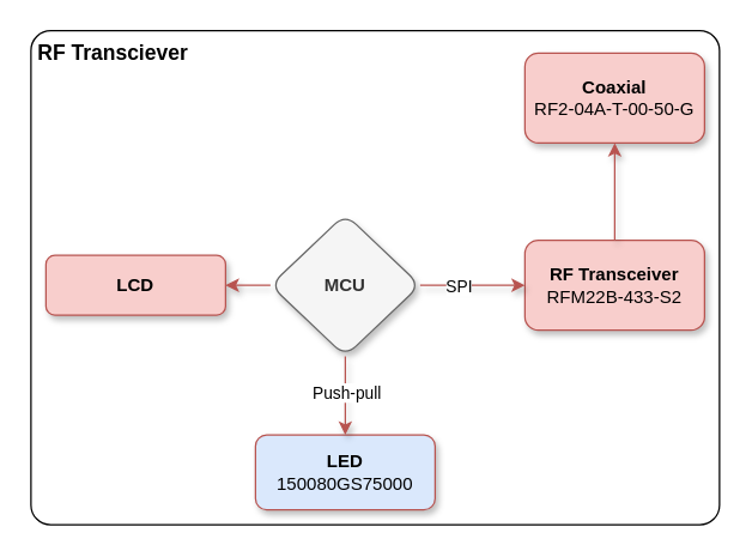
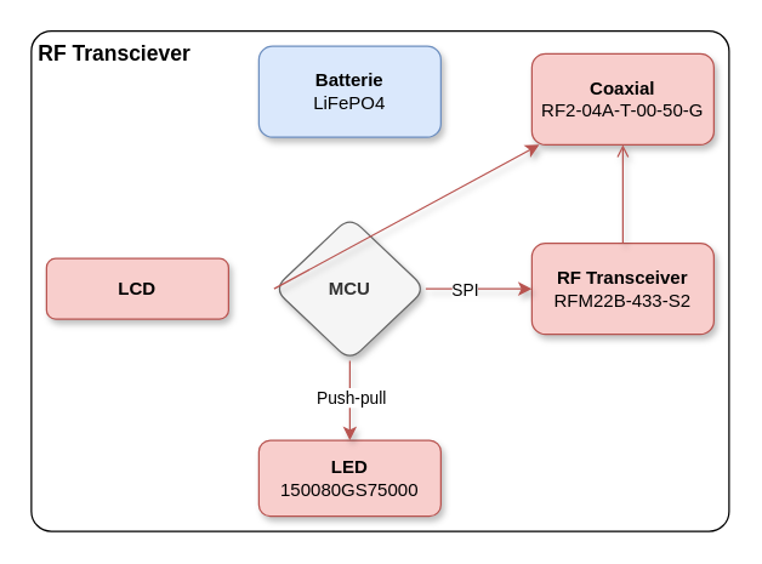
  <mxCell id="0" />
  <mxCell id="1" parent="0" />
  <mxCell id="2" value="" style="rounded=1;whiteSpace=wrap;html=1;imageWidth=24;arcSize=4;" vertex="1" parent="1"><mxGeometry x="20" y="20" width="460" height="330" as="geometry" /></mxCell>
  <mxCell id="3" value="&lt;b&gt;MCU&lt;/b&gt;" style="rhombus;whiteSpace=wrap;html=1;rounded=1;shadow=1;fillColor=#f5f5f5;fontColor=#333333;strokeColor=#666666;" vertex="1" parent="1"><mxGeometry x="180" y="142.5" width="100" height="95" as="geometry" /></mxCell>
  <mxCell id="4" value="&lt;div&gt;&lt;b&gt;RF Transceiver&lt;/b&gt;&lt;/div&gt;RFM22B-433-S2" style="rounded=1;whiteSpace=wrap;html=1;fillColor=#f8cecc;strokeColor=#b85450;shadow=1;" vertex="1" parent="1"><mxGeometry x="350" y="160" width="120" height="60" as="geometry" /></mxCell>
  <mxCell id="5" value="&lt;b&gt;Coaxial&lt;/b&gt;&lt;div&gt;RF2-04A-T-00-50-G&lt;br&gt;&lt;/div&gt;" style="rounded=1;whiteSpace=wrap;html=1;fillColor=#f8cecc;strokeColor=#b85450;shadow=1;" vertex="1" parent="1"><mxGeometry x="350" y="35" width="120" height="60" as="geometry" /></mxCell>
  <mxCell id="6" value="" style="endArrow=classic;html=1;rounded=0;entryX=0;entryY=0.5;entryDx=0;entryDy=0;exitX=1;exitY=0.5;exitDx=0;exitDy=0;fillColor=#f8cecc;strokeColor=#b85450;shadow=1;" edge="1" parent="1" source="3" target="4"><mxGeometry width="50" height="50" relative="1" as="geometry"><mxPoint x="220" y="240" as="sourcePoint" /><mxPoint x="270" y="190" as="targetPoint" /></mxGeometry></mxCell>
  <mxCell id="7" value="SPI" style="edgeLabel;html=1;align=center;verticalAlign=middle;resizable=0;points=[];" vertex="1" connectable="0" parent="6"><mxGeometry x="-0.3" relative="1" as="geometry"><mxPoint as="offset" /></mxGeometry></mxCell>
- <mxCell id="8" value="" style="endArrow=classic;html=1;rounded=0;entryX=0.5;entryY=1;entryDx=0;entryDy=0;exitX=0.5;exitY=0;exitDx=0;exitDy=0;fillColor=#f8cecc;strokeColor=#b85450;shadow=1;" edge="1" parent="1" source="4" target="5"><mxGeometry width="50" height="50" relative="1" as="geometry"><mxPoint x="220" y="240" as="sourcePoint" /><mxPoint x="270" y="190" as="targetPoint" /></mxGeometry></mxCell>
+ <mxCell id="8" value="" style="endArrow=open;html=1;rounded=0;entryX=0.5;entryY=1;entryDx=0;entryDy=0;exitX=0.5;exitY=0;exitDx=0;exitDy=0;fillColor=#f8cecc;strokeColor=#b85450;shadow=1;" edge="1" parent="1" source="4" target="5"><mxGeometry width="50" height="50" relative="1" as="geometry"><mxPoint x="220" y="240" as="sourcePoint" /><mxPoint x="270" y="190" as="targetPoint" /></mxGeometry></mxCell>
  <mxCell id="9" value="&lt;b&gt;LCD&lt;/b&gt;" style="rounded=1;whiteSpace=wrap;html=1;fillColor=#f8cecc;strokeColor=#b85450;shadow=1;" vertex="1" parent="1"><mxGeometry x="30" y="170" width="120" height="40" as="geometry" /></mxCell>
  <mxCell id="10" style="edgeStyle=orthogonalEdgeStyle;rounded=0;orthogonalLoop=1;jettySize=auto;html=1;exitX=0.5;exitY=1;exitDx=0;exitDy=0;" edge="1" parent="1" source="9" target="9"><mxGeometry relative="1" as="geometry" /></mxCell>
- <mxCell id="11" value="" style="endArrow=classic;html=1;rounded=0;entryX=1;entryY=0.5;entryDx=0;entryDy=0;exitX=0;exitY=0.5;exitDx=0;exitDy=0;fillColor=#f8cecc;strokeColor=#b85450;shadow=1;" edge="1" parent="1" source="3" target="9"><mxGeometry width="50" height="50" relative="1" as="geometry"><mxPoint x="220" y="240" as="sourcePoint" /><mxPoint x="270" y="190" as="targetPoint" /></mxGeometry></mxCell>
- <mxCell id="13" value="&lt;b&gt;LED&lt;/b&gt;&lt;div&gt;150080GS75000&lt;br&gt;&lt;/div&gt;" style="rounded=1;whiteSpace=wrap;html=1;fillColor=#dae8fc;strokeColor=#b85450;shadow=1;" vertex="1" parent="1"><mxGeometry x="170" y="290" width="120" height="50" as="geometry" /></mxCell>
+ <mxCell id="11" value="" style="endArrow=classic;html=1;rounded=0;exitX=0;exitY=0.5;exitDx=0;exitDy=0;fillColor=#f8cecc;strokeColor=#b85450;shadow=1;" edge="1" parent="1" source="3" target="5"><mxGeometry width="50" height="50" relative="1" as="geometry"><mxPoint x="220" y="240" as="sourcePoint" /><mxPoint x="270" y="190" as="targetPoint" /></mxGeometry></mxCell>
+ <mxCell id="12" value="&lt;b&gt;Batterie&lt;/b&gt;&lt;div&gt;LiFePO4&lt;/div&gt;" style="rounded=1;whiteSpace=wrap;html=1;fillColor=#dae8fc;strokeColor=#6c8ebf;shadow=1;" vertex="1" parent="1"><mxGeometry x="170" y="30" width="120" height="60" as="geometry" /></mxCell>
+ <mxCell id="13" value="&lt;b&gt;LED&lt;/b&gt;&lt;div&gt;150080GS75000&lt;br&gt;&lt;/div&gt;" style="rounded=1;whiteSpace=wrap;html=1;fillColor=#f8cecc;strokeColor=#b85450;shadow=1;" vertex="1" parent="1"><mxGeometry x="170" y="290" width="120" height="50" as="geometry" /></mxCell>
  <mxCell id="14" value="" style="endArrow=classic;html=1;rounded=0;entryX=0.5;entryY=0;entryDx=0;entryDy=0;exitX=0.5;exitY=1;exitDx=0;exitDy=0;fillColor=#f8cecc;strokeColor=#b85450;shadow=1;" edge="1" parent="1" source="3" target="13"><mxGeometry width="50" height="50" relative="1" as="geometry"><mxPoint x="220" y="240" as="sourcePoint" /><mxPoint x="270" y="190" as="targetPoint" /></mxGeometry></mxCell>
  <mxCell id="15" value="Push-pull" style="edgeLabel;html=1;align=center;verticalAlign=middle;resizable=0;points=[];" vertex="1" connectable="0" parent="14"><mxGeometry x="-0.103" relative="1" as="geometry"><mxPoint as="offset" /></mxGeometry></mxCell>
  <mxCell id="16" value="&lt;font style=&quot;font-size: 14px;&quot;&gt;&lt;b&gt;RF Transciever&lt;/b&gt;&lt;/font&gt;" style="text;html=1;align=center;verticalAlign=middle;whiteSpace=wrap;rounded=0;" vertex="1" parent="1"><mxGeometry x="20" y="20" width="110" height="30" as="geometry" /></mxCell>
